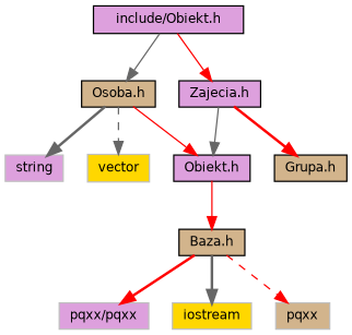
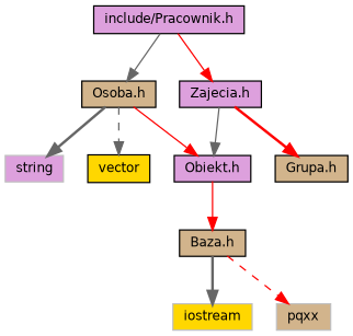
  digraph {
    node [color=black fillcolor=plum fontname=Helvetica fontsize=10 shape=record style=filled]
    edge [color=red fontname=Helvetica fontsize=10 labelfontname=Helvetica labelfontsize=10 style=solid]
-   n1 [fontcolor=black height=0.2 label="include/Obiekt.h" width=0.4]
+   n1 [fontcolor=black height=0.2 label="include/Pracownik.h" width=0.4]
    n2 [fillcolor=tan height=0.2 label="Osoba.h" width=0.4]
    n3 [height=0.2 label="Zajecia.h" width=0.4]
    n4 [color=grey75 height=0.2 label=string width=0.4]
-   n5 [color=grey75 fillcolor=gold height=0.2 label=vector width=0.4]
+   n5 [fillcolor=gold height=0.2 label=vector width=0.4]
    n6 [height=0.2 label="Obiekt.h" width=0.4]
    n7 [fillcolor=tan height=0.2 label="Grupa.h" width=0.4]
    n8 [fillcolor=tan height=0.2 label="Baza.h" width=0.4]
-   n9 [color=grey75 height=0.2 label="pqxx/pqxx" width=0.4]
    n10 [color=grey75 fillcolor=gold height=0.2 label=iostream width=0.4]
    n11 [color=grey75 fillcolor=tan height=0.2 label=pqxx width=0.4]
    n1 -> n2 [color=gray40]
    n1 -> n3
    n2 -> n4 [color=gray40 style=bold]
    n2 -> n5 [color=gray40 style=dashed]
    n2 -> n6
    n3 -> n6 [color=gray40]
    n3 -> n7 [style=bold]
    n6 -> n8
-   n8 -> n9 [style=bold]
    n8 -> n10 [color=gray40 style=bold]
    n8 -> n11 [style=dashed]
  }
